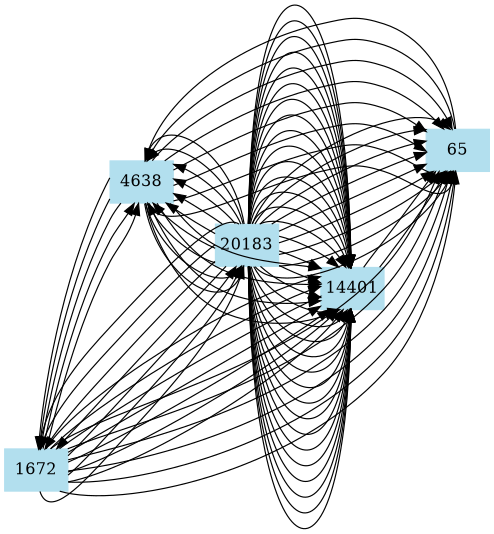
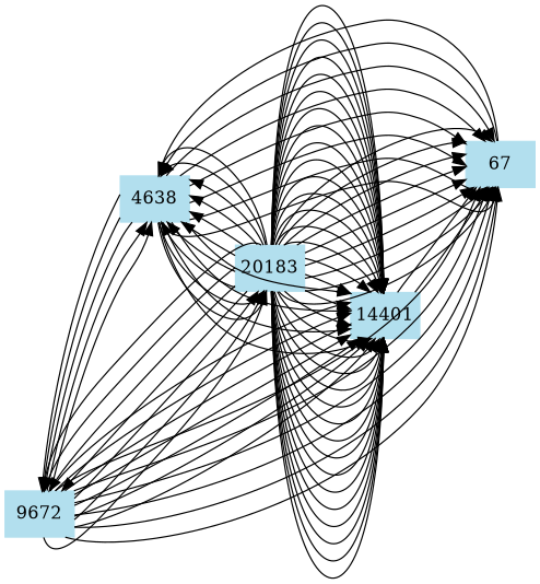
  digraph {
    rankdir=LR
    node [color=lightblue2 fixedsize=true shape=box style=filled]
-   1672
+   1672 [label=9672]
    4638
    14401
    20183
-   67 [label=65]
+   67
    1672 -> 4638
    1672 -> 4638
    1672 -> 14401
    1672 -> 14401
    1672 -> 14401
    1672 -> 14401
    1672 -> 14401
    1672 -> 14401
    1672 -> 14401
    1672 -> 20183
    1672 -> 20183
    1672 -> 20183
    1672 -> 67
    1672 -> 67
    1672 -> 67
    1672 -> 67
    1672 -> 67
    1672 -> 67
    4638 -> 1672
    4638 -> 1672
    4638 -> 1672
    4638 -> 14401
    4638 -> 14401
    4638 -> 14401
    4638 -> 14401
    4638 -> 20183
    4638 -> 20183
    4638 -> 67
    4638 -> 67
    4638 -> 67
    4638 -> 67
    4638 -> 67
    4638 -> 67
    14401 -> 67
    14401 -> 67
    20183 -> 1672
    20183 -> 1672
    20183 -> 1672
    20183 -> 1672
    20183 -> 4638
    20183 -> 4638
    20183 -> 4638
    20183 -> 4638
    20183 -> 4638
    20183 -> 4638
    20183 -> 4638
    20183 -> 4638
    20183 -> 14401
    20183 -> 14401
    20183 -> 14401
    20183 -> 14401
    20183 -> 14401
    20183 -> 14401
    20183 -> 14401
    20183 -> 14401
    20183 -> 14401
    20183 -> 14401
    20183 -> 14401
    20183 -> 14401
    20183 -> 14401
    20183 -> 14401
    20183 -> 14401
    20183 -> 14401
    20183 -> 14401
    20183 -> 14401
    20183 -> 14401
    20183 -> 14401
    20183 -> 14401
    20183 -> 14401
    20183 -> 14401
    20183 -> 14401
    20183 -> 14401
    20183 -> 14401
    20183 -> 14401
    20183 -> 14401
    20183 -> 14401
    20183 -> 14401
    20183 -> 14401
    20183 -> 14401
    20183 -> 14401
    20183 -> 14401
    20183 -> 67
    20183 -> 67
    20183 -> 67
    20183 -> 67
    20183 -> 67
    20183 -> 67
    20183 -> 67
    20183 -> 67
    20183 -> 67
    67 -> 4638
    67 -> 4638
  }
